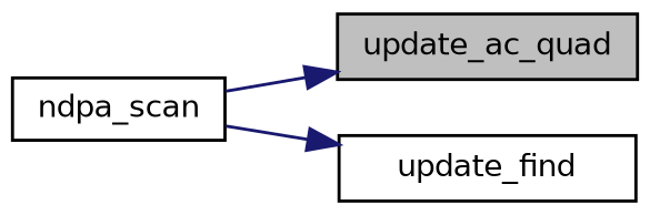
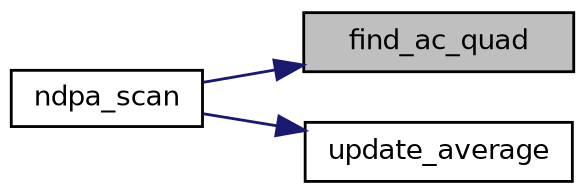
  digraph {
    rankdir=RL
    node [color=black fillcolor=white fontname=Helvetica fontsize=10 shape=record style=filled]
    edge [color=midnightblue dir=back fontname=Helvetica fontsize=10 labelfontname=Helvetica labelfontsize=10 style=solid]
-   n1 [fillcolor=grey75 fontcolor=black height=0.2 label=update_ac_quad width=0.4]
+   n1 [fillcolor=grey75 fontcolor=black height=0.2 label=find_ac_quad width=0.4]
    n2 [height=0.2 label=ndpa_scan width=0.4]
-   n3 [height=0.2 label=update_find width=0.4]
+   n3 [height=0.2 label=update_average width=0.4]
    n1 -> n2
    n3 -> n2
  }
